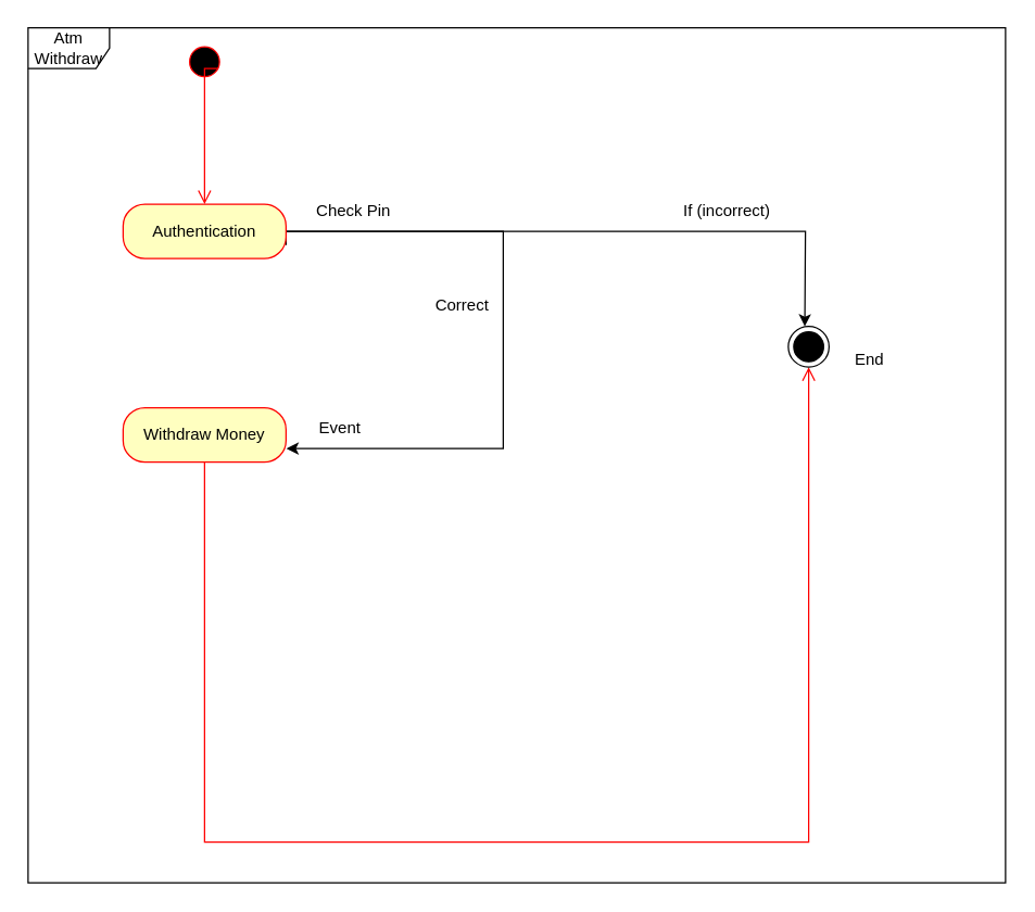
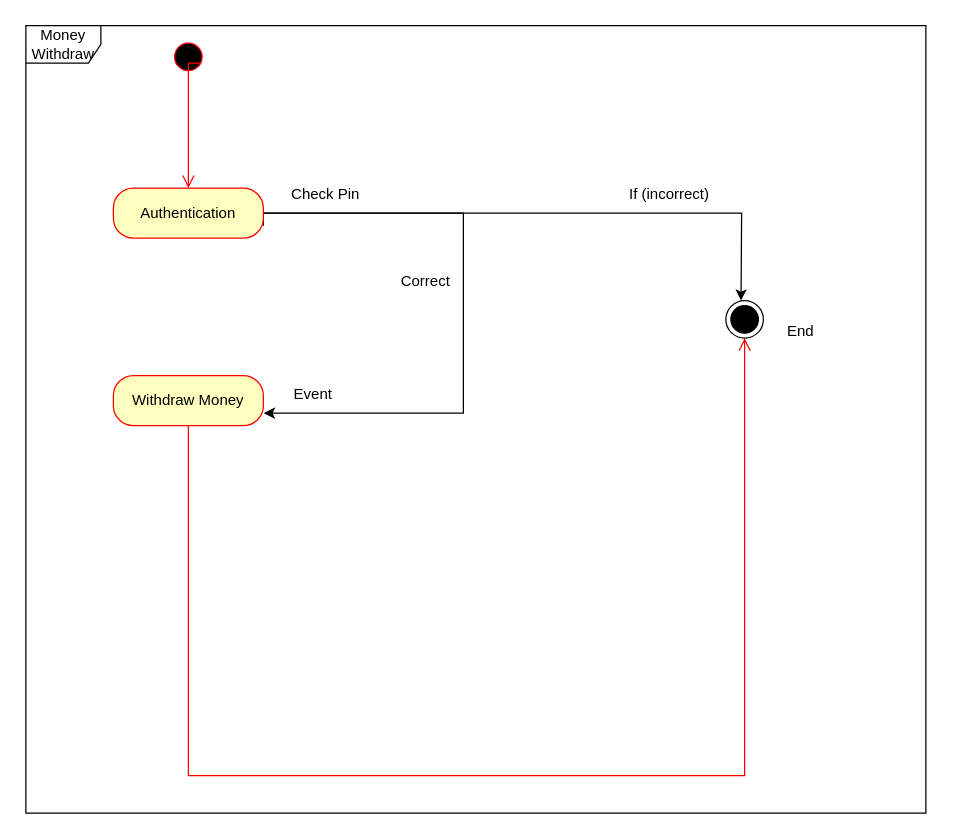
  <mxCell id="0" />
  <mxCell id="1" parent="0" />
  <mxCell id="2" value="" style="ellipse;html=1;shape=startState;fillColor=#000000;strokeColor=#ff0000;" vertex="1" parent="1"><mxGeometry x="135" y="30" width="30" height="30" as="geometry" /></mxCell>
  <mxCell id="3" value="" style="edgeStyle=orthogonalEdgeStyle;html=1;verticalAlign=bottom;endArrow=open;endSize=8;strokeColor=#ff0000;rounded=0;entryX=0.5;entryY=0;entryDx=0;entryDy=0;" edge="1" parent="1" target="6"><mxGeometry relative="1" as="geometry"><mxPoint x="195" y="149" as="targetPoint" /><mxPoint x="160" y="50" as="sourcePoint" /><Array as="points"><mxPoint x="150" y="50" /></Array></mxGeometry></mxCell>
  <mxCell id="4" style="edgeStyle=orthogonalEdgeStyle;rounded=0;orthogonalLoop=1;jettySize=auto;html=1;" edge="1" parent="1" source="6"><mxGeometry relative="1" as="geometry"><mxPoint x="592.137" y="240" as="targetPoint" /></mxGeometry></mxCell>
  <mxCell id="5" style="edgeStyle=orthogonalEdgeStyle;rounded=0;orthogonalLoop=1;jettySize=auto;html=1;exitX=1;exitY=0.75;exitDx=0;exitDy=0;" edge="1" parent="1" source="6"><mxGeometry relative="1" as="geometry"><mxPoint x="210.333" y="330" as="targetPoint" /><Array as="points"><mxPoint x="210" y="170" /><mxPoint x="370" y="170" /><mxPoint x="370" y="330" /></Array></mxGeometry></mxCell>
  <mxCell id="6" value="Authentication" style="rounded=1;whiteSpace=wrap;html=1;arcSize=40;fontColor=#000000;fillColor=#ffffc0;strokeColor=#ff0000;" vertex="1" parent="1"><mxGeometry x="90" y="150" width="120" height="40" as="geometry" /></mxCell>
  <mxCell id="7" value="Withdraw Money" style="rounded=1;whiteSpace=wrap;html=1;arcSize=40;fontColor=#000000;fillColor=#ffffc0;strokeColor=#ff0000;" vertex="1" parent="1"><mxGeometry x="90" y="300" width="120" height="40" as="geometry" /></mxCell>
  <mxCell id="8" value="" style="edgeStyle=orthogonalEdgeStyle;html=1;verticalAlign=bottom;endArrow=open;endSize=8;strokeColor=#ff0000;rounded=0;entryX=0.5;entryY=1;entryDx=0;entryDy=0;" edge="1" source="7" parent="1" target="9"><mxGeometry relative="1" as="geometry"><mxPoint x="150" y="580" as="targetPoint" /><Array as="points"><mxPoint x="150" y="620" /><mxPoint x="595" y="620" /></Array></mxGeometry></mxCell>
  <mxCell id="9" value="" style="ellipse;html=1;shape=endState;fillColor=strokeColor;" vertex="1" parent="1"><mxGeometry x="580" y="240" width="30" height="30" as="geometry" /></mxCell>
  <mxCell id="10" value="Check Pin" style="text;html=1;align=center;verticalAlign=middle;whiteSpace=wrap;rounded=0;" vertex="1" parent="1"><mxGeometry x="230" y="140" width="60" height="30" as="geometry" /></mxCell>
  <mxCell id="11" value="If (incorrect)" style="text;html=1;align=center;verticalAlign=middle;whiteSpace=wrap;rounded=0;" vertex="1" parent="1"><mxGeometry x="490" y="140" width="90" height="30" as="geometry" /></mxCell>
  <mxCell id="12" value="Correct" style="text;html=1;align=center;verticalAlign=middle;whiteSpace=wrap;rounded=0;" vertex="1" parent="1"><mxGeometry x="310" y="210" width="60" height="30" as="geometry" /></mxCell>
  <mxCell id="13" value="Event" style="text;html=1;align=center;verticalAlign=middle;whiteSpace=wrap;rounded=0;" vertex="1" parent="1"><mxGeometry x="220" y="300" width="60" height="30" as="geometry" /></mxCell>
  <mxCell id="14" value="End" style="text;html=1;align=center;verticalAlign=middle;whiteSpace=wrap;rounded=0;" vertex="1" parent="1"><mxGeometry x="610" y="250" width="60" height="30" as="geometry" /></mxCell>
- <mxCell id="15" value="Atm Withdraw" style="shape=umlFrame;whiteSpace=wrap;html=1;pointerEvents=0;" vertex="1" parent="1"><mxGeometry x="20" y="20" width="720" height="630" as="geometry" /></mxCell>
+ <mxCell id="15" value="Money Withdraw" style="shape=umlFrame;whiteSpace=wrap;html=1;pointerEvents=0;" vertex="1" parent="1"><mxGeometry x="20" y="20" width="720" height="630" as="geometry" /></mxCell>
